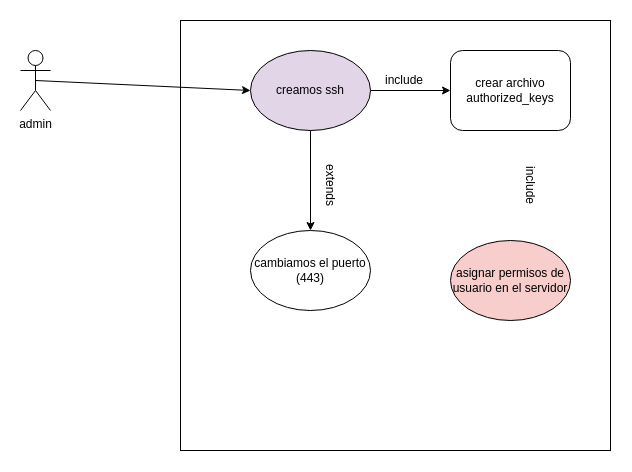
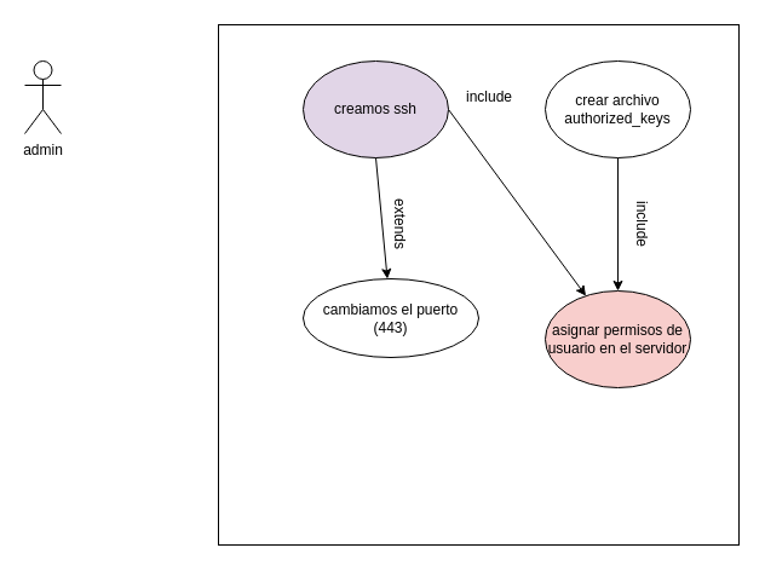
  <mxCell id="0" />
  <mxCell id="1" parent="0" />
  <mxCell id="2" value="" style="whiteSpace=wrap;html=1;aspect=fixed;fillColor=none;" vertex="1" parent="1"><mxGeometry x="180" y="20" width="430" height="430" as="geometry" /></mxCell>
- <mxCell id="3" value="" style="endArrow=classic;html=1;rounded=0;exitX=1;exitY=0.5;exitDx=0;exitDy=0;entryX=0;entryY=0.5;entryDx=0;entryDy=0;" edge="1" parent="1" source="9" target="4"><mxGeometry width="50" height="50" relative="1" as="geometry"><mxPoint x="580" y="140" as="sourcePoint" /><mxPoint x="640" y="270" as="targetPoint" /></mxGeometry></mxCell>
- <mxCell id="4" value="crear archivo authorized_keys" style="whiteSpace=wrap;html=1;rounded=1;" vertex="1" parent="1"><mxGeometry x="450" y="50" width="120" height="80" as="geometry" /></mxCell>
+ <mxCell id="3" value="" style="endArrow=classic;html=1;rounded=0;exitX=1;exitY=0.5;exitDx=0;exitDy=0;" edge="1" parent="1" source="9" target="5"><mxGeometry width="50" height="50" relative="1" as="geometry"><mxPoint x="580" y="140" as="sourcePoint" /><mxPoint x="640" y="270" as="targetPoint" /></mxGeometry></mxCell>
+ <mxCell id="4" value="crear archivo authorized_keys" style="ellipse;whiteSpace=wrap;html=1;" vertex="1" parent="1"><mxGeometry x="450" y="50" width="120" height="80" as="geometry" /></mxCell>
  <mxCell id="5" value="asignar permisos de usuario en el servidor" style="ellipse;whiteSpace=wrap;html=1;fillColor=#f8cecc;" vertex="1" parent="1"><mxGeometry x="450" y="240" width="120" height="80" as="geometry" /></mxCell>
- <mxCell id="7" value="" style="endArrow=classic;html=1;rounded=0;exitX=0.5;exitY=0.5;exitDx=0;exitDy=0;exitPerimeter=0;entryX=0;entryY=0.5;entryDx=0;entryDy=0;" edge="1" parent="1" source="8" target="9"><mxGeometry width="50" height="50" relative="1" as="geometry"><mxPoint x="45" y="80" as="sourcePoint" /><mxPoint x="190" y="70" as="targetPoint" /></mxGeometry></mxCell>
+ <mxCell id="6" value="" style="endArrow=classic;html=1;rounded=0;entryX=0.5;entryY=0;entryDx=0;entryDy=0;exitX=0.5;exitY=1;exitDx=0;exitDy=0;" edge="1" parent="1" source="4" target="5"><mxGeometry width="50" height="50" relative="1" as="geometry"><mxPoint x="607.16" y="315.84" as="sourcePoint" /><mxPoint x="640" y="330" as="targetPoint" /></mxGeometry></mxCell>
  <mxCell id="8" value="admin" style="shape=umlActor;verticalLabelPosition=bottom;verticalAlign=top;html=1;outlineConnect=0;" vertex="1" parent="1"><mxGeometry x="20" y="50" width="30" height="60" as="geometry" /></mxCell>
  <mxCell id="9" value="creamos ssh" style="ellipse;whiteSpace=wrap;html=1;fillColor=#e1d5e7;" vertex="1" parent="1"><mxGeometry x="250" y="50" width="120" height="80" as="geometry" /></mxCell>
  <mxCell id="10" value="" style="endArrow=classic;html=1;rounded=0;exitX=0.5;exitY=1;exitDx=0;exitDy=0;" edge="1" parent="1" source="9" target="11"><mxGeometry width="50" height="50" relative="1" as="geometry"><mxPoint x="580" y="390" as="sourcePoint" /><mxPoint x="630" y="340" as="targetPoint" /></mxGeometry></mxCell>
- <mxCell id="11" value="cambiamos el puerto&lt;br&gt;(443)" style="ellipse;whiteSpace=wrap;html=1;" vertex="1" parent="1"><mxGeometry x="250" y="230" width="120" height="80" as="geometry" /></mxCell>
+ <mxCell id="11" value="cambiamos el puerto&lt;br&gt;(443)" style="ellipse;whiteSpace=wrap;html=1;" vertex="1" parent="1"><mxGeometry x="250" y="230" width="145" height="65" as="geometry" /></mxCell>
  <mxCell id="12" value="extends" style="text;html=1;align=center;verticalAlign=middle;whiteSpace=wrap;rounded=0;rotation=90;" vertex="1" parent="1"><mxGeometry x="300" y="170" width="60" height="30" as="geometry" /></mxCell>
  <mxCell id="13" value="include" style="text;html=1;align=center;verticalAlign=middle;whiteSpace=wrap;rounded=0;" vertex="1" parent="1"><mxGeometry x="374" y="65" width="60" height="30" as="geometry" /></mxCell>
  <mxCell id="14" value="include" style="text;html=1;align=center;verticalAlign=middle;whiteSpace=wrap;rounded=0;rotation=90;" vertex="1" parent="1"><mxGeometry x="500" y="170" width="60" height="30" as="geometry" /></mxCell>
